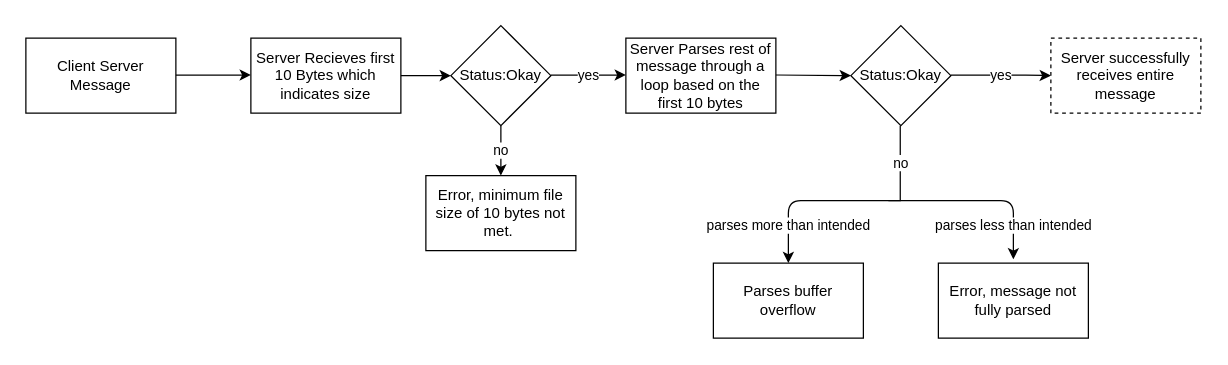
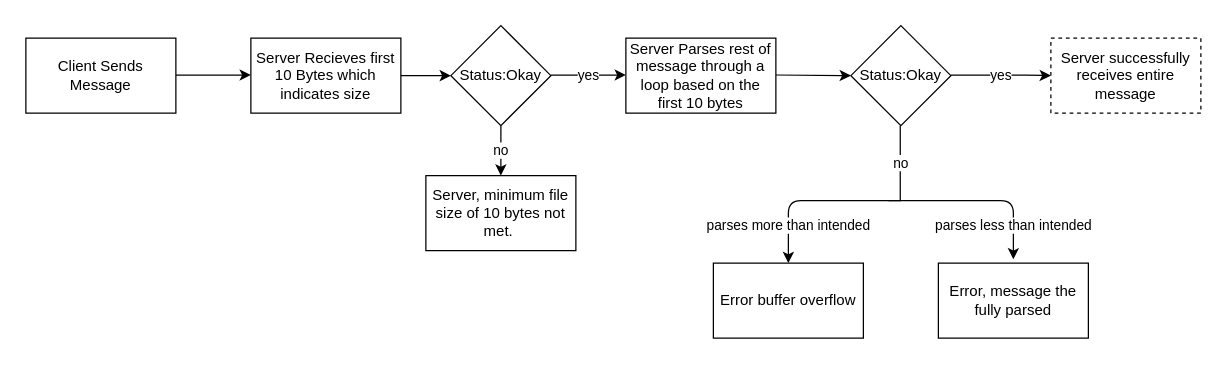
  <mxCell id="0" />
  <mxCell id="1" parent="0" />
- <mxCell id="2" value="Client Server Message" style="rounded=0;whiteSpace=wrap;html=1;" parent="1" vertex="1"><mxGeometry x="20" y="30" width="120" height="60" as="geometry" /></mxCell>
+ <mxCell id="2" value="Client Sends Message" style="rounded=0;whiteSpace=wrap;html=1;" parent="1" vertex="1"><mxGeometry x="20" y="30" width="120" height="60" as="geometry" /></mxCell>
  <mxCell id="3" value="" style="endArrow=classic;html=1;" parent="1" edge="1"><mxGeometry width="50" height="50" relative="1" as="geometry"><mxPoint x="140" y="59.5" as="sourcePoint" /><mxPoint x="200" y="59.5" as="targetPoint" /></mxGeometry></mxCell>
  <mxCell id="4" value="Server Recieves first 10 Bytes which indicates size" style="rounded=0;whiteSpace=wrap;html=1;" parent="1" vertex="1"><mxGeometry x="200" y="30" width="120" height="60" as="geometry" /></mxCell>
  <mxCell id="5" value="" style="endArrow=classic;html=1;exitX=1;exitY=0.5;exitDx=0;exitDy=0;entryX=0;entryY=0.5;entryDx=0;entryDy=0;" parent="1" source="4" target="7" edge="1"><mxGeometry width="50" height="50" relative="1" as="geometry"><mxPoint x="390" y="170" as="sourcePoint" /><mxPoint x="390" y="60" as="targetPoint" /></mxGeometry></mxCell>
  <mxCell id="6" value="Server Parses rest of message through a loop based on the first 10 bytes" style="rounded=0;whiteSpace=wrap;html=1;" parent="1" vertex="1"><mxGeometry x="500" y="30" width="120" height="60" as="geometry" /></mxCell>
  <mxCell id="7" value="Status:Okay" style="rhombus;whiteSpace=wrap;html=1;" parent="1" vertex="1"><mxGeometry x="360" y="20" width="80" height="80" as="geometry" /></mxCell>
  <mxCell id="8" value="yes" style="endArrow=classic;html=1;" parent="1" edge="1"><mxGeometry width="50" height="50" relative="1" as="geometry"><mxPoint x="440" y="59.5" as="sourcePoint" /><mxPoint x="500" y="59.5" as="targetPoint" /></mxGeometry></mxCell>
- <mxCell id="9" value="Error, minimum file size of 10 bytes not met.&amp;nbsp;" style="rounded=0;whiteSpace=wrap;html=1;" parent="1" vertex="1"><mxGeometry x="340" y="140" width="120" height="60" as="geometry" /></mxCell>
+ <mxCell id="9" value="Server, minimum file size of 10 bytes not met.&amp;nbsp;" style="rounded=0;whiteSpace=wrap;html=1;" parent="1" vertex="1"><mxGeometry x="340" y="140" width="120" height="60" as="geometry" /></mxCell>
  <mxCell id="10" value="no" style="endArrow=classic;html=1;exitX=0.5;exitY=1;exitDx=0;exitDy=0;" parent="1" source="7" edge="1"><mxGeometry width="50" height="50" relative="1" as="geometry"><mxPoint x="390" y="160" as="sourcePoint" /><mxPoint x="400" y="140" as="targetPoint" /></mxGeometry></mxCell>
  <mxCell id="11" value="" style="endArrow=classic;html=1;" edge="1" parent="1"><mxGeometry width="50" height="50" relative="1" as="geometry"><mxPoint x="620" y="59.5" as="sourcePoint" /><mxPoint x="680" y="60" as="targetPoint" /></mxGeometry></mxCell>
  <mxCell id="12" value="Status:Okay" style="rhombus;whiteSpace=wrap;html=1;" vertex="1" parent="1"><mxGeometry x="680" y="20" width="80" height="80" as="geometry" /></mxCell>
  <mxCell id="13" value="no" style="endArrow=none;html=1;" edge="1" parent="1"><mxGeometry width="50" height="50" relative="1" as="geometry"><mxPoint x="719.5" y="100" as="sourcePoint" /><mxPoint x="719.5" y="160" as="targetPoint" /></mxGeometry></mxCell>
  <mxCell id="14" value="parses more than intended" style="endArrow=classic;html=1;" edge="1" parent="1"><mxGeometry x="0.571" width="50" height="50" relative="1" as="geometry"><mxPoint x="720" y="160" as="sourcePoint" /><mxPoint x="630" y="210" as="targetPoint" /><Array as="points"><mxPoint x="630" y="160" /><mxPoint x="630" y="180" /></Array><mxPoint as="offset" /></mxGeometry></mxCell>
  <mxCell id="15" value="parses less than intended" style="endArrow=classic;html=1;" edge="1" parent="1"><mxGeometry x="0.633" width="50" height="50" relative="1" as="geometry"><mxPoint x="710" y="160" as="sourcePoint" /><mxPoint x="810" y="207" as="targetPoint" /><Array as="points"><mxPoint x="810" y="160" /></Array><mxPoint as="offset" /></mxGeometry></mxCell>
- <mxCell id="16" value="Parses buffer overflow" style="rounded=0;whiteSpace=wrap;html=1;" vertex="1" parent="1"><mxGeometry x="570" y="210" width="120" height="60" as="geometry" /></mxCell>
- <mxCell id="17" value="Error, message not fully parsed" style="rounded=0;whiteSpace=wrap;html=1;" vertex="1" parent="1"><mxGeometry x="750" y="210" width="120" height="60" as="geometry" /></mxCell>
+ <mxCell id="16" value="Error buffer overflow" style="rounded=0;whiteSpace=wrap;html=1;" vertex="1" parent="1"><mxGeometry x="570" y="210" width="120" height="60" as="geometry" /></mxCell>
+ <mxCell id="17" value="Error, message the fully parsed" style="rounded=0;whiteSpace=wrap;html=1;" vertex="1" parent="1"><mxGeometry x="750" y="210" width="120" height="60" as="geometry" /></mxCell>
  <mxCell id="18" value="yes" style="endArrow=classic;html=1;entryX=0;entryY=0.5;entryDx=0;entryDy=0;" edge="1" parent="1" target="19"><mxGeometry width="50" height="50" relative="1" as="geometry"><mxPoint x="760" y="59.5" as="sourcePoint" /><mxPoint x="820" y="59.5" as="targetPoint" /><Array as="points"><mxPoint x="810" y="59.5" /></Array></mxGeometry></mxCell>
  <mxCell id="19" value="Server successfully receives entire message" style="rounded=0;whiteSpace=wrap;html=1;dashed=1;" vertex="1" parent="1"><mxGeometry x="840" y="30" width="120" height="60" as="geometry" /></mxCell>
